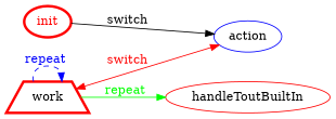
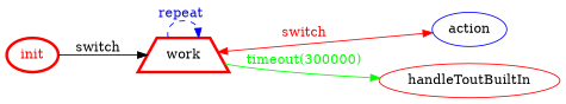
  digraph {
    rankdir=LR
    node [color=red shape=ellipse]
    init [fontcolor=red penwidth=3]
    work [fontcolor=black penwidth=3 shape=trapezium]
    action [color=blue]
    handleToutBuiltIn
-   init -> action [color=black fontcolor=black label=switch]
+   init -> work [color=black fontcolor=black label=switch]
    work -> work [color=blue fontcolor=blue label="repeat " style=dashed]
    work -> action [color=red dir=both fontcolor=red label=switch]
-   work -> handleToutBuiltIn [color=green fontcolor=green label="repeat "]
+   work -> handleToutBuiltIn [color=green fontcolor=green label="timeout(300000)"]
  }
